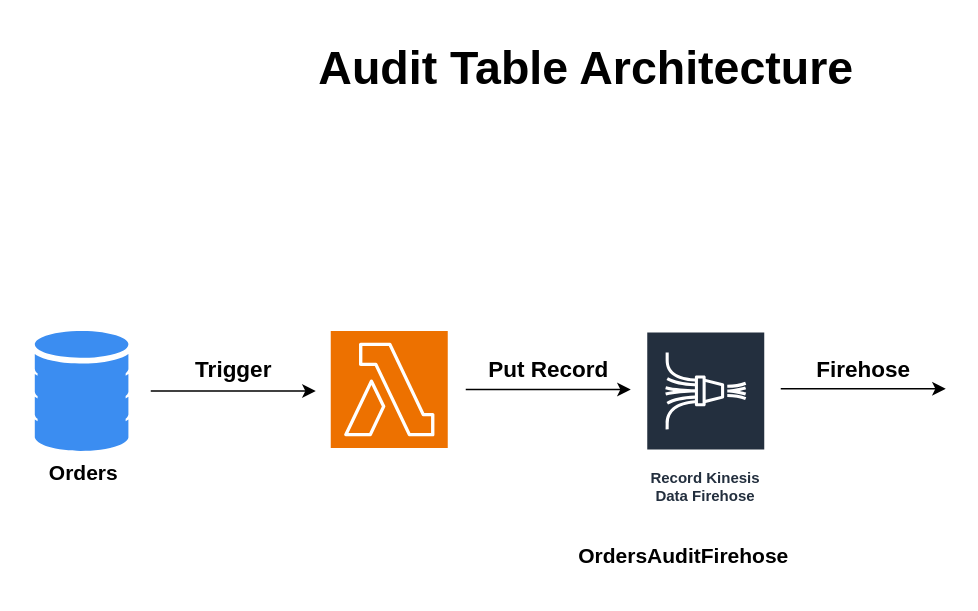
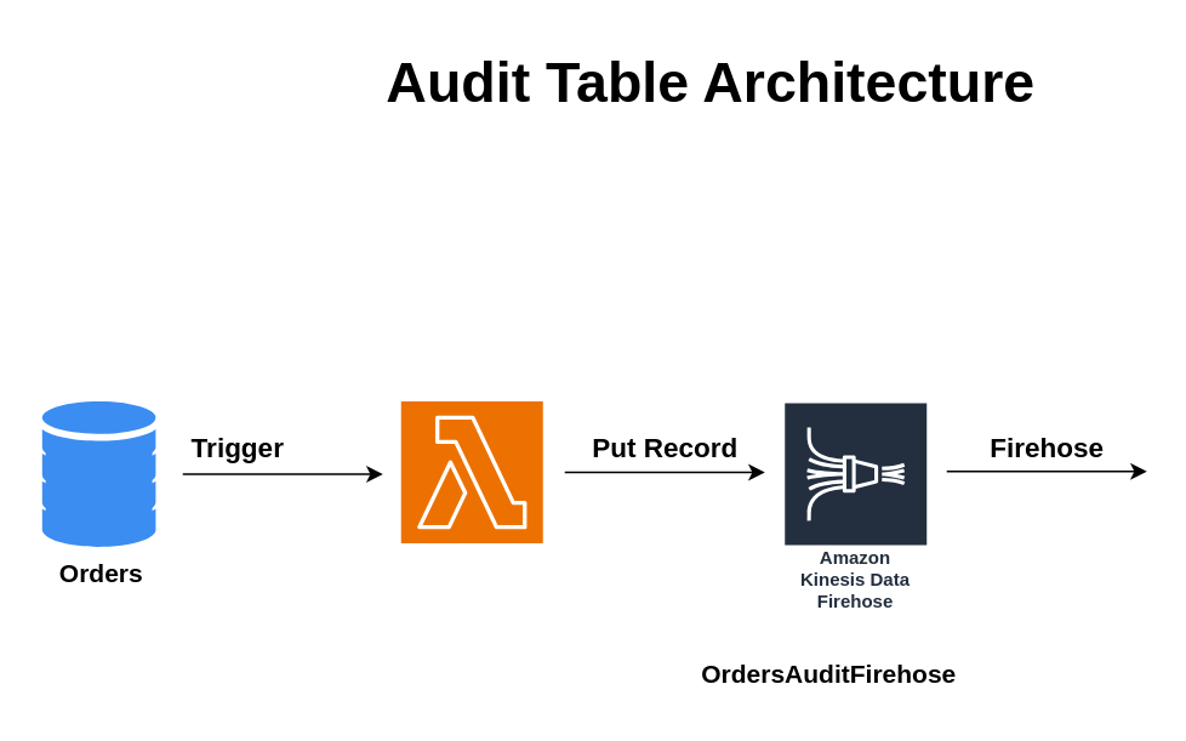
  <mxCell id="0" />
  <mxCell id="1" parent="0" />
  <mxCell id="2" value="&lt;font style=&quot;font-size: 31px;&quot;&gt;&lt;b&gt;Audit Table Architecture&lt;/b&gt;&lt;/font&gt;" style="text;html=1;align=center;verticalAlign=middle;resizable=0;points=[];autosize=1;strokeColor=none;fillColor=none;" vertex="1" parent="1"><mxGeometry x="200" y="20" width="380" height="50" as="geometry" /></mxCell>
  <mxCell id="3" value="" style="sketch=0;html=1;aspect=fixed;strokeColor=none;shadow=0;fillColor=#3B8DF1;verticalAlign=top;labelPosition=center;verticalLabelPosition=bottom;shape=mxgraph.gcp2.database_2" vertex="1" parent="1"><mxGeometry x="22.7" y="220" width="62.4" height="80" as="geometry" /></mxCell>
  <mxCell id="4" value="&lt;b&gt;&lt;font style=&quot;font-size: 14px;&quot;&gt;Orders&lt;/font&gt;&lt;/b&gt;" style="text;html=1;align=center;verticalAlign=middle;resizable=0;points=[];autosize=1;strokeColor=none;fillColor=none;" vertex="1" parent="1"><mxGeometry x="20.1" y="300" width="70" height="30" as="geometry" /></mxCell>
- <mxCell id="5" value="&lt;font style=&quot;font-size: 15px;&quot;&gt;&lt;b&gt;Trigger&lt;/b&gt;&lt;/font&gt;" style="text;html=1;align=center;verticalAlign=middle;resizable=0;points=[];autosize=1;strokeColor=none;fillColor=none;strokeWidth=3;" vertex="1" parent="1"><mxGeometry x="120" y="230" width="70" height="30" as="geometry" /></mxCell>
+ <mxCell id="5" value="&lt;font style=&quot;font-size: 15px;&quot;&gt;&lt;b&gt;Trigger&lt;/b&gt;&lt;/font&gt;" style="text;html=1;align=center;verticalAlign=middle;resizable=0;points=[];autosize=1;strokeColor=none;fillColor=none;strokeWidth=3;" vertex="1" parent="1"><mxGeometry x="95" y="230" width="70" height="30" as="geometry" /></mxCell>
  <mxCell id="6" value="" style="endArrow=classic;html=1;rounded=0;" edge="1" parent="1"><mxGeometry width="50" height="50" relative="1" as="geometry"><mxPoint x="100" y="260" as="sourcePoint" /><mxPoint x="210" y="260" as="targetPoint" /><Array as="points" /></mxGeometry></mxCell>
  <mxCell id="7" value="" style="sketch=0;points=[[0,0,0],[0.25,0,0],[0.5,0,0],[0.75,0,0],[1,0,0],[0,1,0],[0.25,1,0],[0.5,1,0],[0.75,1,0],[1,1,0],[0,0.25,0],[0,0.5,0],[0,0.75,0],[1,0.25,0],[1,0.5,0],[1,0.75,0]];outlineConnect=0;fontColor=#232F3E;fillColor=#ED7100;strokeColor=#ffffff;dashed=0;verticalLabelPosition=bottom;verticalAlign=top;align=center;html=1;fontSize=12;fontStyle=0;aspect=fixed;shape=mxgraph.aws4.resourceIcon;resIcon=mxgraph.aws4.lambda;" vertex="1" parent="1"><mxGeometry x="220" y="220" width="78" height="78" as="geometry" /></mxCell>
  <mxCell id="8" value="" style="endArrow=classic;html=1;rounded=0;" edge="1" parent="1"><mxGeometry width="50" height="50" relative="1" as="geometry"><mxPoint x="310" y="259" as="sourcePoint" /><mxPoint x="420" y="259" as="targetPoint" /><Array as="points" /></mxGeometry></mxCell>
  <mxCell id="9" value="&lt;span style=&quot;font-size: 15px;&quot;&gt;&lt;b&gt;Put Record&lt;/b&gt;&lt;/span&gt;" style="text;html=1;align=center;verticalAlign=middle;resizable=0;points=[];autosize=1;strokeColor=none;fillColor=none;strokeWidth=3;" vertex="1" parent="1"><mxGeometry x="315" y="230" width="100" height="30" as="geometry" /></mxCell>
- <mxCell id="10" value="Record Kinesis Data Firehose" style="sketch=0;outlineConnect=0;fontColor=#232F3E;gradientColor=none;strokeColor=#ffffff;fillColor=#232F3E;dashed=0;verticalLabelPosition=middle;verticalAlign=bottom;align=center;html=1;whiteSpace=wrap;fontSize=10;fontStyle=1;spacing=3;shape=mxgraph.aws4.productIcon;prIcon=mxgraph.aws4.kinesis_data_firehose;" vertex="1" parent="1"><mxGeometry x="430" y="220" width="80" height="120" as="geometry" /></mxCell>
+ <mxCell id="10" value="Amazon Kinesis Data Firehose" style="sketch=0;outlineConnect=0;fontColor=#232F3E;gradientColor=none;strokeColor=#ffffff;fillColor=#232F3E;dashed=0;verticalLabelPosition=middle;verticalAlign=bottom;align=center;html=1;whiteSpace=wrap;fontSize=10;fontStyle=1;spacing=3;shape=mxgraph.aws4.productIcon;prIcon=mxgraph.aws4.kinesis_data_firehose;" vertex="1" parent="1"><mxGeometry x="430" y="220" width="80" height="120" as="geometry" /></mxCell>
  <mxCell id="11" value="&lt;span style=&quot;font-size: 14px;&quot;&gt;&lt;b&gt;OrdersAuditFirehose&lt;/b&gt;&lt;/span&gt;" style="text;html=1;align=center;verticalAlign=middle;resizable=0;points=[];autosize=1;strokeColor=none;fillColor=none;" vertex="1" parent="1"><mxGeometry x="375" y="355" width="160" height="30" as="geometry" /></mxCell>
  <mxCell id="12" value="" style="endArrow=classic;html=1;rounded=0;" edge="1" parent="1"><mxGeometry width="50" height="50" relative="1" as="geometry"><mxPoint x="520" y="258.5" as="sourcePoint" /><mxPoint x="630" y="258.5" as="targetPoint" /><Array as="points" /></mxGeometry></mxCell>
  <mxCell id="13" value="&lt;span style=&quot;font-size: 15px;&quot;&gt;&lt;b&gt;Firehose&lt;/b&gt;&lt;/span&gt;" style="text;html=1;align=center;verticalAlign=middle;resizable=0;points=[];autosize=1;strokeColor=none;fillColor=none;strokeWidth=3;" vertex="1" parent="1"><mxGeometry x="530" y="230" width="90" height="30" as="geometry" /></mxCell>
